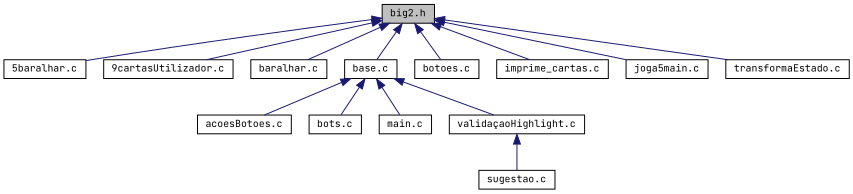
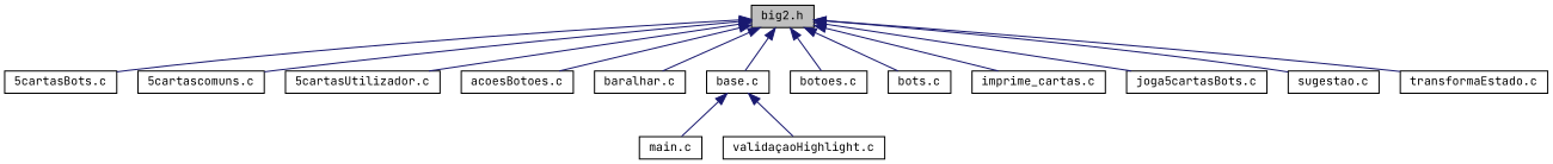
  digraph {
    fontname="JetBrains Mono"
    node [color=black fillcolor=white fontname="JetBrains Mono" fontsize=10 shape=record style=filled]
    edge [color=midnightblue dir=back fontname="JetBrains Mono" fontsize=10 labelfontname=Helvetica labelfontsize=10 style=solid]
    n1 [fillcolor=grey75 fontcolor=black height=0.2 label="big2.h" width=0.4]
-   n2 [height=0.2 label="5baralhar.c" width=0.4]
-   n4 [height=0.2 label="9cartasUtilizador.c" width=0.4]
+   n2 [height=0.2 label="5cartasBots.c" width=0.4]
+   n3 [height=0.2 label="5cartascomuns.c" width=0.4]
+   n4 [height=0.2 label="5cartasUtilizador.c" width=0.4]
    n5 [height=0.2 label="acoesBotoes.c" width=0.4]
    n6 [height=0.2 label="baralhar.c" width=0.4]
    n7 [height=0.2 label="base.c" width=0.4]
    n8 [height=0.2 label="botoes.c" width=0.4]
    n9 [height=0.2 label="bots.c" width=0.4]
    n10 [height=0.2 label="imprime_cartas.c" width=0.4]
-   n11 [height=0.2 label="joga5main.c" width=0.4]
+   n11 [height=0.2 label="joga5cartasBots.c" width=0.4]
    n12 [height=0.2 label="sugestao.c" width=0.4]
    n13 [height=0.2 label="transformaEstado.c" width=0.4]
    n14 [height=0.2 label="main.c" width=0.4]
    n15 [height=0.2 label="validaçaoHighlight.c" width=0.4]
    n1 -> n2
+   n1 -> n3
    n1 -> n4
-   n7 -> n5
+   n1 -> n5
    n1 -> n6
    n1 -> n7
    n1 -> n8
-   n7 -> n9
+   n1 -> n9
    n1 -> n10
    n1 -> n11
-   n15 -> n12
+   n1 -> n12
    n1 -> n13
    n7 -> n14
    n7 -> n15
  }
